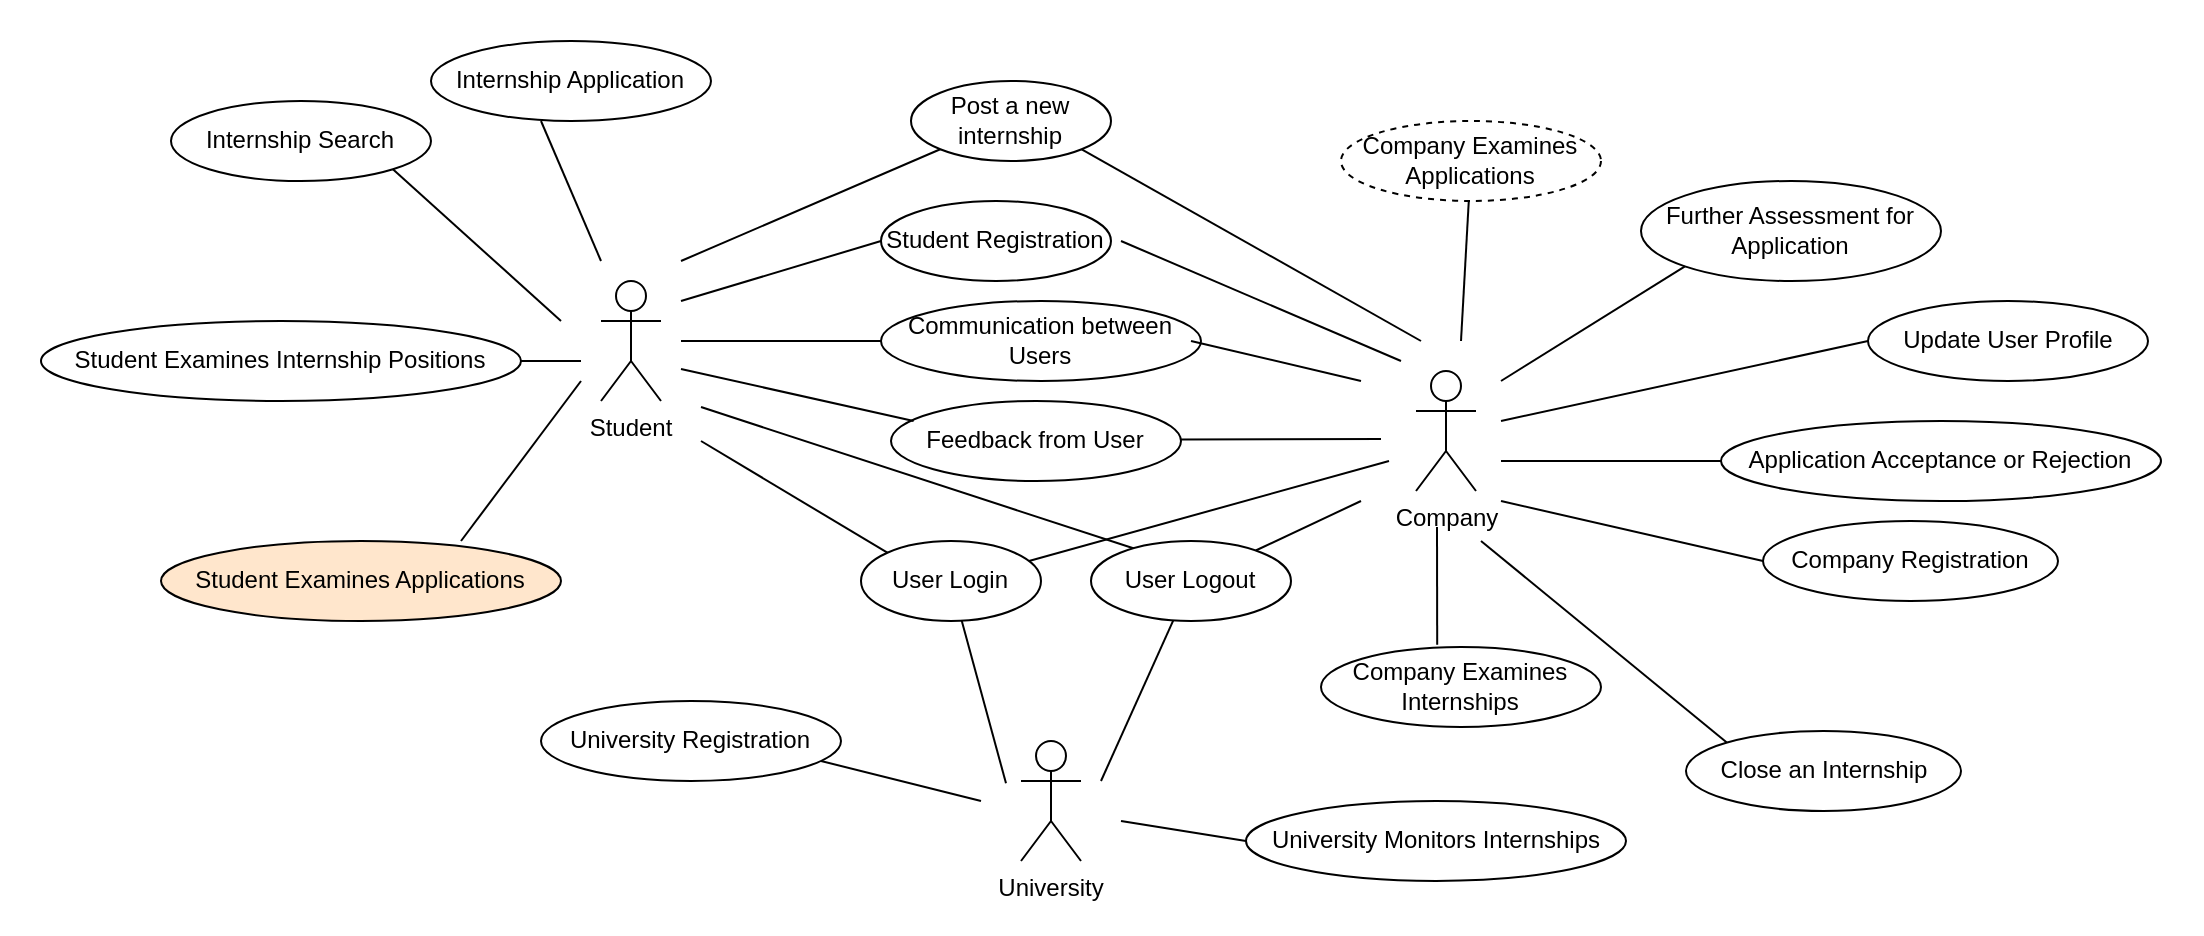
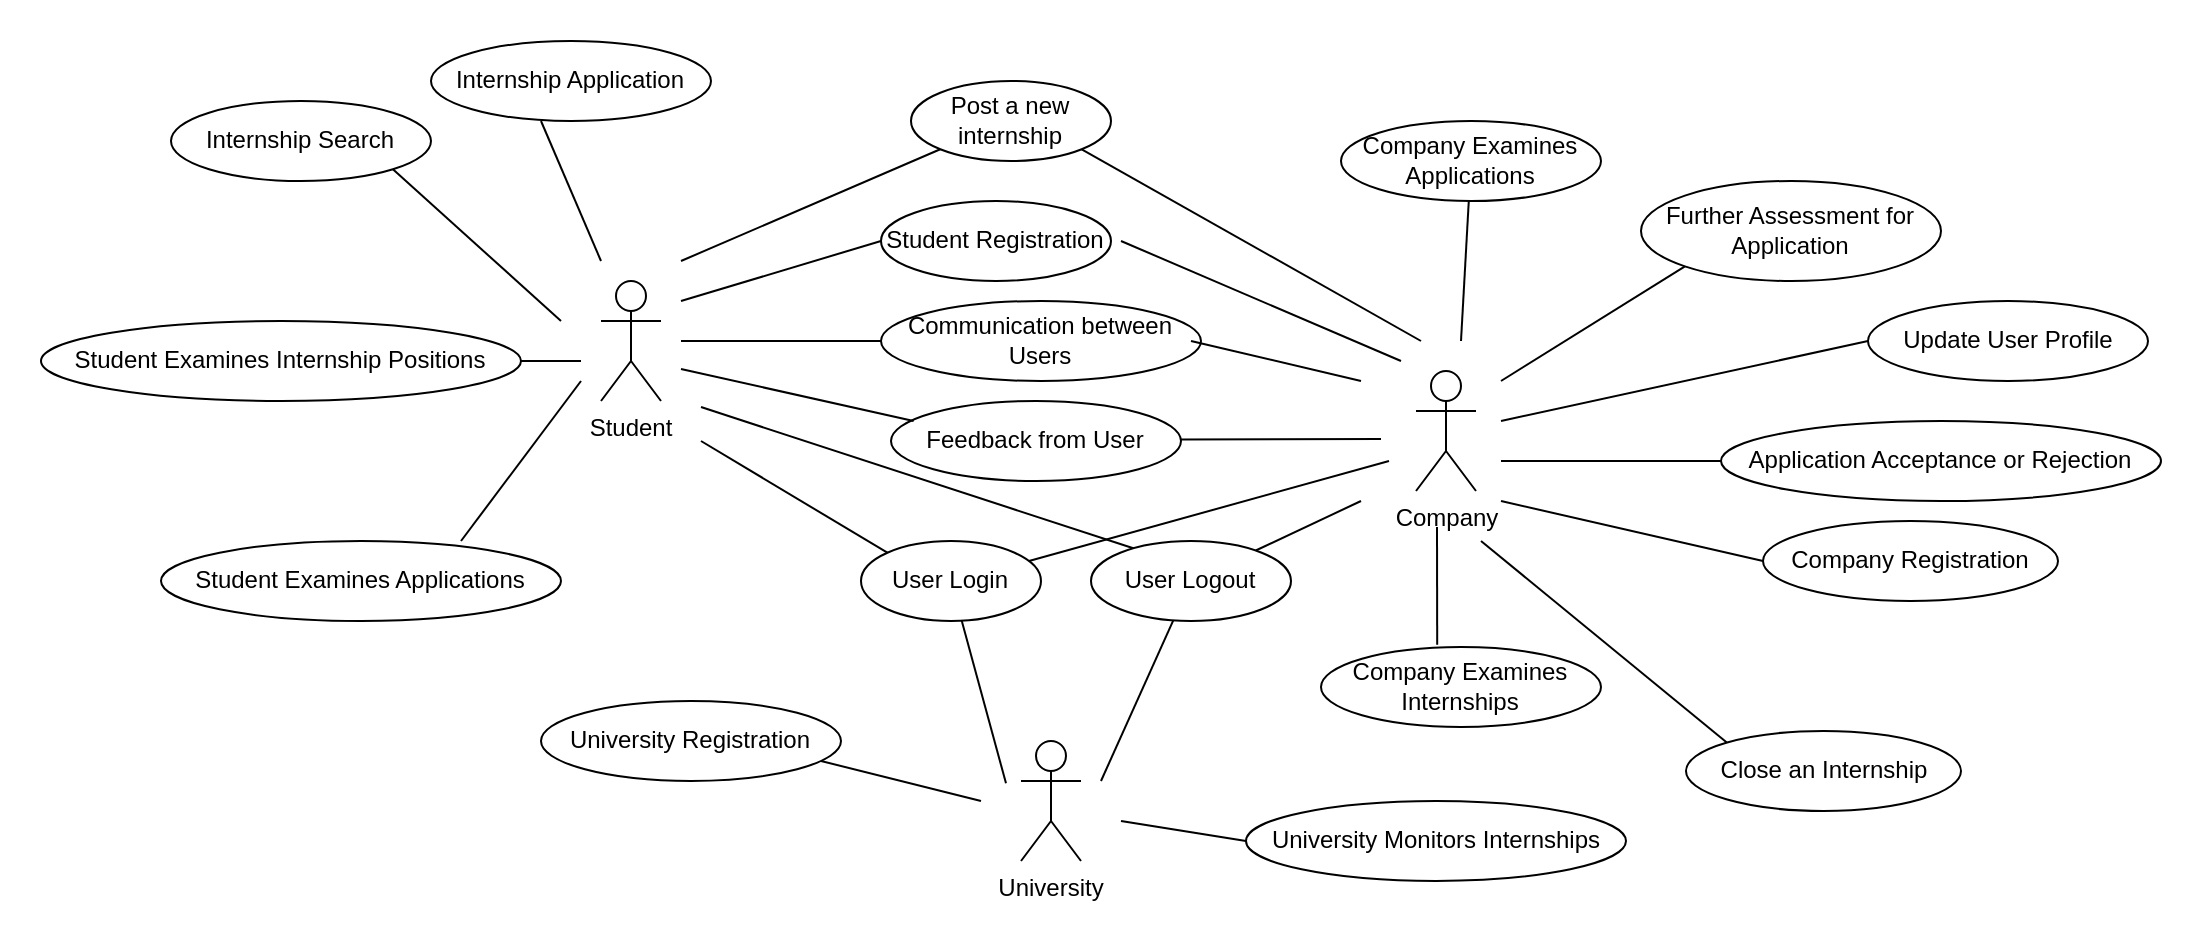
  <mxCell id="0" />
  <mxCell id="1" parent="0" />
  <mxCell id="2" value="" style="endArrow=none;html=1;rounded=0;exitX=0;exitY=1;exitDx=0;exitDy=0;" edge="1" parent="1" source="13"><mxGeometry width="50" height="50" relative="1" as="geometry"><mxPoint x="280" y="280" as="sourcePoint" /><mxPoint x="340" y="130" as="targetPoint" /></mxGeometry></mxCell>
  <mxCell id="3" value="" style="endArrow=none;html=1;rounded=0;" edge="1" parent="1"><mxGeometry width="50" height="50" relative="1" as="geometry"><mxPoint x="560" y="120" as="sourcePoint" /><mxPoint x="700" y="180" as="targetPoint" /></mxGeometry></mxCell>
  <mxCell id="4" value="" style="endArrow=none;html=1;rounded=0;entryX=0.251;entryY=0.942;entryDx=0;entryDy=0;entryPerimeter=0;" edge="1" parent="1"><mxGeometry width="50" height="50" relative="1" as="geometry"><mxPoint x="502.5" y="391.16" as="sourcePoint" /><mxPoint x="480.09" y="308.84" as="targetPoint" /></mxGeometry></mxCell>
  <mxCell id="5" value="Company&lt;div&gt;&lt;br&gt;&lt;/div&gt;" style="shape=umlActor;verticalLabelPosition=bottom;verticalAlign=top;html=1;outlineConnect=0;" vertex="1" parent="1"><mxGeometry x="707.5" y="185" width="30" height="60" as="geometry" /></mxCell>
  <mxCell id="6" value="User Login" style="ellipse;whiteSpace=wrap;html=1;" vertex="1" parent="1"><mxGeometry x="430" y="270" width="90" height="40" as="geometry" /></mxCell>
  <mxCell id="7" value="Update User Profile" style="ellipse;whiteSpace=wrap;html=1;" vertex="1" parent="1"><mxGeometry x="933.5" y="150" width="140" height="40" as="geometry" /></mxCell>
  <mxCell id="8" value="Student Registration" style="ellipse;whiteSpace=wrap;html=1;" vertex="1" parent="1"><mxGeometry x="440" y="100" width="115" height="40" as="geometry" /></mxCell>
  <mxCell id="9" value="Internship Search" style="ellipse;whiteSpace=wrap;html=1;" vertex="1" parent="1"><mxGeometry x="85" y="50" width="130" height="40" as="geometry" /></mxCell>
  <mxCell id="10" value="Internship Application" style="ellipse;whiteSpace=wrap;html=1;" vertex="1" parent="1"><mxGeometry x="215" y="20" width="140" height="40" as="geometry" /></mxCell>
- <mxCell id="11" value="Student Examines Applications" style="ellipse;whiteSpace=wrap;html=1;fillColor=#ffe6cc;" vertex="1" parent="1"><mxGeometry x="80" y="270" width="200" height="40" as="geometry" /></mxCell>
+ <mxCell id="11" value="Student Examines Applications" style="ellipse;whiteSpace=wrap;html=1;" vertex="1" parent="1"><mxGeometry x="80" y="270" width="200" height="40" as="geometry" /></mxCell>
  <mxCell id="12" value="Company Registration" style="ellipse;whiteSpace=wrap;html=1;" vertex="1" parent="1"><mxGeometry x="881" y="260" width="147.5" height="40" as="geometry" /></mxCell>
  <mxCell id="13" value="Post a new internship" style="ellipse;whiteSpace=wrap;html=1;" vertex="1" parent="1"><mxGeometry x="455" y="40" width="100" height="40" as="geometry" /></mxCell>
  <mxCell id="14" value="Close an Internship" style="ellipse;whiteSpace=wrap;html=1;" vertex="1" parent="1"><mxGeometry x="842.5" y="365" width="137.5" height="40" as="geometry" /></mxCell>
  <mxCell id="15" value="Company Examines Internships" style="ellipse;whiteSpace=wrap;html=1;" vertex="1" parent="1"><mxGeometry x="660" y="323" width="140" height="40" as="geometry" /></mxCell>
  <mxCell id="16" value="Student Examines Internship Positions" style="ellipse;whiteSpace=wrap;html=1;" vertex="1" parent="1"><mxGeometry x="20" y="160" width="240" height="40" as="geometry" /></mxCell>
  <mxCell id="17" value="Application Acceptance or Rejection" style="ellipse;whiteSpace=wrap;html=1;" vertex="1" parent="1"><mxGeometry x="860" y="210" width="220" height="40" as="geometry" /></mxCell>
  <mxCell id="18" value="Further Assessment for Application" style="ellipse;whiteSpace=wrap;html=1;" vertex="1" parent="1"><mxGeometry x="820" y="90" width="150" height="50" as="geometry" /></mxCell>
  <mxCell id="19" value="Feedback from User&lt;span style=&quot;caret-color: rgba(0, 0, 0, 0); color: rgba(0, 0, 0, 0); font-family: monospace; font-size: 0px; text-align: start; white-space: nowrap;&quot;&gt;%3CmxGraphModel%3E%3Croot%3E%3CmxCell%20id%3D%220%22%2F%3E%3CmxCell%20id%3D%221%22%20parent%3D%220%22%2F%3E%3CmxCell%20id%3D%222%22%20value%3D%22Further%20Assessment%20for%20Application%22%20style%3D%22ellipse%3BwhiteSpace%3Dwrap%3Bhtml%3D1%3B%22%20vertex%3D%221%22%20parent%3D%221%22%3E%3CmxGeometry%20x%3D%22320%22%20y%3D%221240%22%20width%3D%22240%22%20height%3D%2240%22%20as%3D%22geometry%22%2F%3E%3C%2FmxCell%3E%3C%2Froot%3E%3C%2FmxGraphModel%3E&lt;/span&gt;" style="ellipse;whiteSpace=wrap;html=1;" vertex="1" parent="1"><mxGeometry x="445" y="200" width="145" height="40" as="geometry" /></mxCell>
  <mxCell id="20" value="Communication between Users" style="ellipse;whiteSpace=wrap;html=1;" vertex="1" parent="1"><mxGeometry x="440" y="150" width="160" height="40" as="geometry" /></mxCell>
  <mxCell id="21" value="Student" style="shape=umlActor;verticalLabelPosition=bottom;verticalAlign=top;html=1;outlineConnect=0;" vertex="1" parent="1"><mxGeometry x="300" y="140" width="30" height="60" as="geometry" /></mxCell>
  <mxCell id="22" value="" style="endArrow=none;html=1;rounded=0;entryX=1;entryY=1;entryDx=0;entryDy=0;" edge="1" parent="1" target="13"><mxGeometry width="50" height="50" relative="1" as="geometry"><mxPoint x="710" y="170" as="sourcePoint" /><mxPoint x="328.832" y="337.217" as="targetPoint" /></mxGeometry></mxCell>
  <mxCell id="23" value="" style="endArrow=none;html=1;rounded=0;entryX=0;entryY=0.5;entryDx=0;entryDy=0;" edge="1" parent="1" target="7"><mxGeometry width="50" height="50" relative="1" as="geometry"><mxPoint x="750" y="210" as="sourcePoint" /><mxPoint x="800" y="170" as="targetPoint" /></mxGeometry></mxCell>
  <mxCell id="24" value="" style="endArrow=none;html=1;rounded=0;entryX=0;entryY=0.5;entryDx=0;entryDy=0;" edge="1" parent="1" target="17"><mxGeometry width="50" height="50" relative="1" as="geometry"><mxPoint x="750" y="230" as="sourcePoint" /><mxPoint x="800" y="180" as="targetPoint" /></mxGeometry></mxCell>
  <mxCell id="25" value="" style="endArrow=none;html=1;rounded=0;entryX=0;entryY=0.5;entryDx=0;entryDy=0;" edge="1" parent="1" target="12"><mxGeometry width="50" height="50" relative="1" as="geometry"><mxPoint x="750" y="250" as="sourcePoint" /><mxPoint x="880" y="280" as="targetPoint" /></mxGeometry></mxCell>
  <mxCell id="26" value="" style="endArrow=none;html=1;rounded=0;entryX=0;entryY=0;entryDx=0;entryDy=0;" edge="1" parent="1" target="14"><mxGeometry width="50" height="50" relative="1" as="geometry"><mxPoint x="740" y="270" as="sourcePoint" /><mxPoint x="790" y="220" as="targetPoint" /></mxGeometry></mxCell>
  <mxCell id="27" value="" style="endArrow=none;html=1;rounded=0;exitX=0.415;exitY=-0.029;exitDx=0;exitDy=0;exitPerimeter=0;" edge="1" parent="1"><mxGeometry width="50" height="50" relative="1" as="geometry"><mxPoint x="718.1" y="321.84" as="sourcePoint" /><mxPoint x="718" y="263" as="targetPoint" /></mxGeometry></mxCell>
  <mxCell id="28" value="" style="endArrow=none;html=1;rounded=0;exitX=0;exitY=1;exitDx=0;exitDy=0;" edge="1" parent="1" source="18"><mxGeometry width="50" height="50" relative="1" as="geometry"><mxPoint x="630" y="270" as="sourcePoint" /><mxPoint x="750" y="190" as="targetPoint" /></mxGeometry></mxCell>
  <mxCell id="29" value="" style="endArrow=none;html=1;rounded=0;entryX=0.75;entryY=0;entryDx=0;entryDy=0;entryPerimeter=0;" edge="1" parent="1" target="11"><mxGeometry width="50" height="50" relative="1" as="geometry"><mxPoint x="290" y="190" as="sourcePoint" /><mxPoint x="220" y="340" as="targetPoint" /></mxGeometry></mxCell>
  <mxCell id="30" value="" style="endArrow=none;html=1;rounded=0;" edge="1" parent="1"><mxGeometry width="50" height="50" relative="1" as="geometry"><mxPoint x="680" y="190" as="sourcePoint" /><mxPoint x="595" y="170" as="targetPoint" /></mxGeometry></mxCell>
  <mxCell id="31" value="" style="endArrow=none;html=1;rounded=0;" edge="1" parent="1"><mxGeometry width="50" height="50" relative="1" as="geometry"><mxPoint x="300" y="130" as="sourcePoint" /><mxPoint x="270" y="60" as="targetPoint" /></mxGeometry></mxCell>
  <mxCell id="32" value="" style="endArrow=none;html=1;rounded=0;entryX=1;entryY=0.5;entryDx=0;entryDy=0;" edge="1" parent="1" target="16"><mxGeometry width="50" height="50" relative="1" as="geometry"><mxPoint x="290" y="180" as="sourcePoint" /><mxPoint x="410" y="66" as="targetPoint" /></mxGeometry></mxCell>
  <mxCell id="33" value="" style="endArrow=none;html=1;rounded=0;" edge="1" parent="1"><mxGeometry width="50" height="50" relative="1" as="geometry"><mxPoint x="340" y="150" as="sourcePoint" /><mxPoint x="440" y="120" as="targetPoint" /></mxGeometry></mxCell>
  <mxCell id="34" value="" style="endArrow=none;html=1;rounded=0;entryX=1;entryY=1;entryDx=0;entryDy=0;" edge="1" parent="1" target="9"><mxGeometry width="50" height="50" relative="1" as="geometry"><mxPoint x="280" y="160" as="sourcePoint" /><mxPoint x="400" y="120" as="targetPoint" /></mxGeometry></mxCell>
  <mxCell id="35" value="" style="endArrow=none;html=1;rounded=0;entryX=0;entryY=0;entryDx=0;entryDy=0;" edge="1" parent="1" target="6"><mxGeometry width="50" height="50" relative="1" as="geometry"><mxPoint x="350" y="220" as="sourcePoint" /><mxPoint x="400" y="150" as="targetPoint" /></mxGeometry></mxCell>
  <mxCell id="36" value="" style="endArrow=none;html=1;rounded=0;exitX=0.287;exitY=0.029;exitDx=0;exitDy=0;exitPerimeter=0;" edge="1" parent="1"><mxGeometry width="50" height="50" relative="1" as="geometry"><mxPoint x="567.7" y="274.16" as="sourcePoint" /><mxPoint x="350" y="203" as="targetPoint" /></mxGeometry></mxCell>
  <mxCell id="37" value="" style="endArrow=none;html=1;rounded=0;" edge="1" parent="1" source="39"><mxGeometry width="50" height="50" relative="1" as="geometry"><mxPoint x="540" y="260" as="sourcePoint" /><mxPoint x="680" y="250" as="targetPoint" /></mxGeometry></mxCell>
  <mxCell id="38" value="" style="endArrow=none;html=1;rounded=0;" edge="1" parent="1" target="39"><mxGeometry width="50" height="50" relative="1" as="geometry"><mxPoint x="550" y="390" as="sourcePoint" /><mxPoint x="680" y="240" as="targetPoint" /></mxGeometry></mxCell>
  <mxCell id="39" value="User Logout" style="ellipse;whiteSpace=wrap;html=1;" vertex="1" parent="1"><mxGeometry x="545" y="270" width="100" height="40" as="geometry" /></mxCell>
  <mxCell id="40" value="" style="endArrow=none;html=1;rounded=0;entryX=0;entryY=0.5;entryDx=0;entryDy=0;" edge="1" parent="1" target="20"><mxGeometry width="50" height="50" relative="1" as="geometry"><mxPoint x="340" y="170" as="sourcePoint" /><mxPoint x="304.23" y="230" as="targetPoint" /></mxGeometry></mxCell>
  <mxCell id="41" value="" style="endArrow=none;html=1;rounded=0;" edge="1" parent="1"><mxGeometry width="50" height="50" relative="1" as="geometry"><mxPoint x="590" y="219.23" as="sourcePoint" /><mxPoint x="690" y="219" as="targetPoint" /></mxGeometry></mxCell>
  <mxCell id="42" value="" style="endArrow=none;html=1;rounded=0;entryX=0;entryY=0;entryDx=0;entryDy=0;" edge="1" parent="1"><mxGeometry width="50" height="50" relative="1" as="geometry"><mxPoint x="340" y="184" as="sourcePoint" /><mxPoint x="456.303" y="209.999" as="targetPoint" /></mxGeometry></mxCell>
- <mxCell id="43" value="Company Examines Applications" style="ellipse;whiteSpace=wrap;html=1;dashed=1;" vertex="1" parent="1"><mxGeometry x="670" y="60" width="130" height="40" as="geometry" /></mxCell>
+ <mxCell id="43" value="Company Examines Applications" style="ellipse;whiteSpace=wrap;html=1;" vertex="1" parent="1"><mxGeometry x="670" y="60" width="130" height="40" as="geometry" /></mxCell>
  <mxCell id="44" value="" style="endArrow=none;html=1;rounded=0;" edge="1" parent="1" target="43"><mxGeometry width="50" height="50" relative="1" as="geometry"><mxPoint x="730" y="170" as="sourcePoint" /><mxPoint x="682.5" y="180" as="targetPoint" /></mxGeometry></mxCell>
  <mxCell id="45" value="University Monitors Internships" style="ellipse;whiteSpace=wrap;html=1;" vertex="1" parent="1"><mxGeometry x="622.5" y="400" width="190" height="40" as="geometry" /></mxCell>
  <mxCell id="46" value="University&lt;div&gt;&lt;br&gt;&lt;/div&gt;" style="shape=umlActor;verticalLabelPosition=bottom;verticalAlign=top;html=1;outlineConnect=0;" vertex="1" parent="1"><mxGeometry x="510" y="370" width="30" height="60" as="geometry" /></mxCell>
  <mxCell id="47" value="University Registration" style="ellipse;whiteSpace=wrap;html=1;" vertex="1" parent="1"><mxGeometry x="270" y="350" width="150" height="40" as="geometry" /></mxCell>
  <mxCell id="48" value="" style="endArrow=none;html=1;rounded=0;" edge="1" parent="1"><mxGeometry width="50" height="50" relative="1" as="geometry"><mxPoint x="490" y="400" as="sourcePoint" /><mxPoint x="410" y="380" as="targetPoint" /></mxGeometry></mxCell>
  <mxCell id="49" value="" style="endArrow=none;html=1;rounded=0;exitX=0;exitY=0.5;exitDx=0;exitDy=0;" edge="1" parent="1" source="45"><mxGeometry width="50" height="50" relative="1" as="geometry"><mxPoint x="510" y="460" as="sourcePoint" /><mxPoint x="560" y="410" as="targetPoint" /></mxGeometry></mxCell>
  <mxCell id="50" value="" style="endArrow=none;html=1;rounded=0;" edge="1" parent="1"><mxGeometry width="50" height="50" relative="1" as="geometry"><mxPoint x="514" y="280" as="sourcePoint" /><mxPoint x="694" y="230" as="targetPoint" /></mxGeometry></mxCell>
